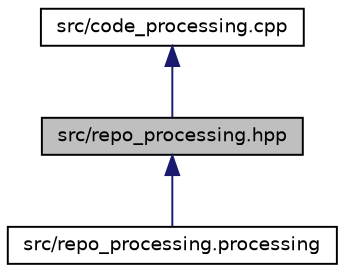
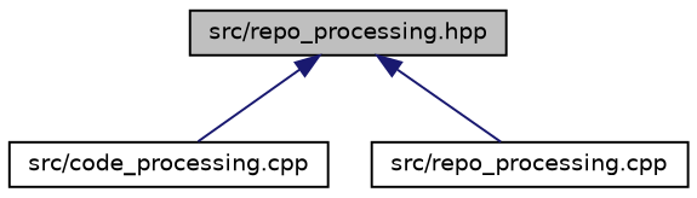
  digraph {
    node [color=black fillcolor=white fontname=Helvetica fontsize=10 shape=record style=filled]
    edge [color=midnightblue dir=back fontname=Helvetica fontsize=10 labelfontname=Helvetica labelfontsize=10 style=solid]
    n1 [fillcolor=grey75 fontcolor=black height=0.2 label="src/repo_processing.hpp" width=0.4]
    n2 [height=0.2 label="src/code_processing.cpp" width=0.4]
-   n3 [height=0.2 label="src/repo_processing.processing" width=0.4]
-   n2 -> n1
+   n3 [height=0.2 label="src/repo_processing.cpp" width=0.4]
+   n1 -> n2
    n1 -> n3
  }
